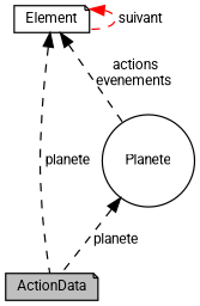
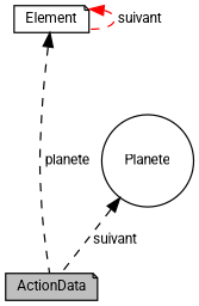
  digraph {
    fontname=Roboto
    node [color=black fillcolor=white fontname=Roboto fontsize=10 shape=note style=filled]
    edge [color=black dir=back fontname=Roboto fontsize=10 labelfontname=Helvetica labelfontsize=10 style=dashed]
    n1 [fillcolor=grey75 fontcolor=black height=0.2 label=ActionData width=0.4]
    n2 [height=0.2 label=Element width=0.4]
    n3 [height=0.2 label=Planete shape=circle width=0.4]
    n2 -> n1 [label=" planete"]
    n2 -> n2 [color=red label=" suivant"]
-   n2 -> n3 [label=" actions\nevenements"]
-   n3 -> n1 [label=" planete"]
+   n3 -> n1 [label=" suivant"]
  }
